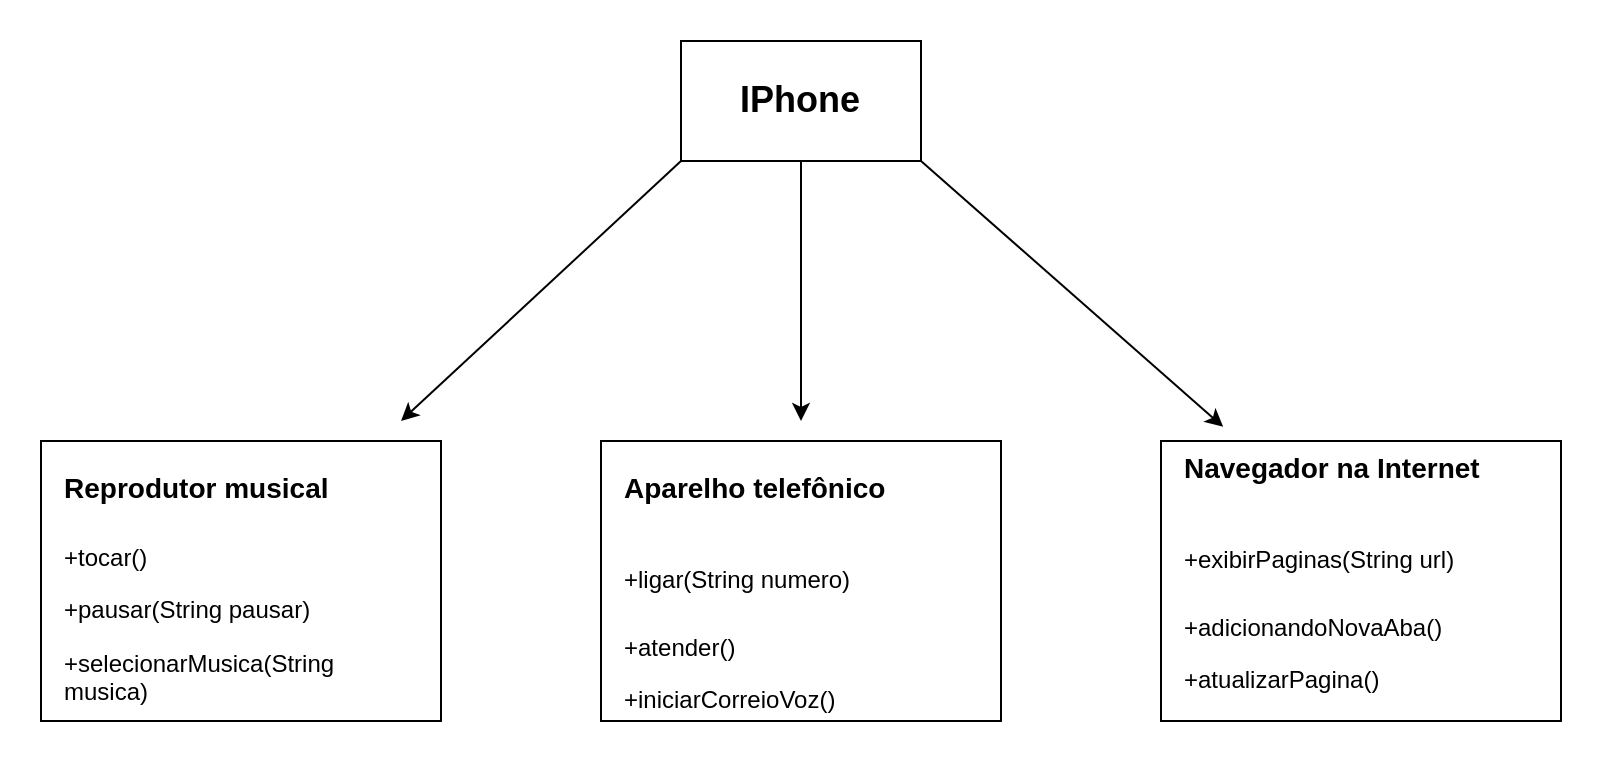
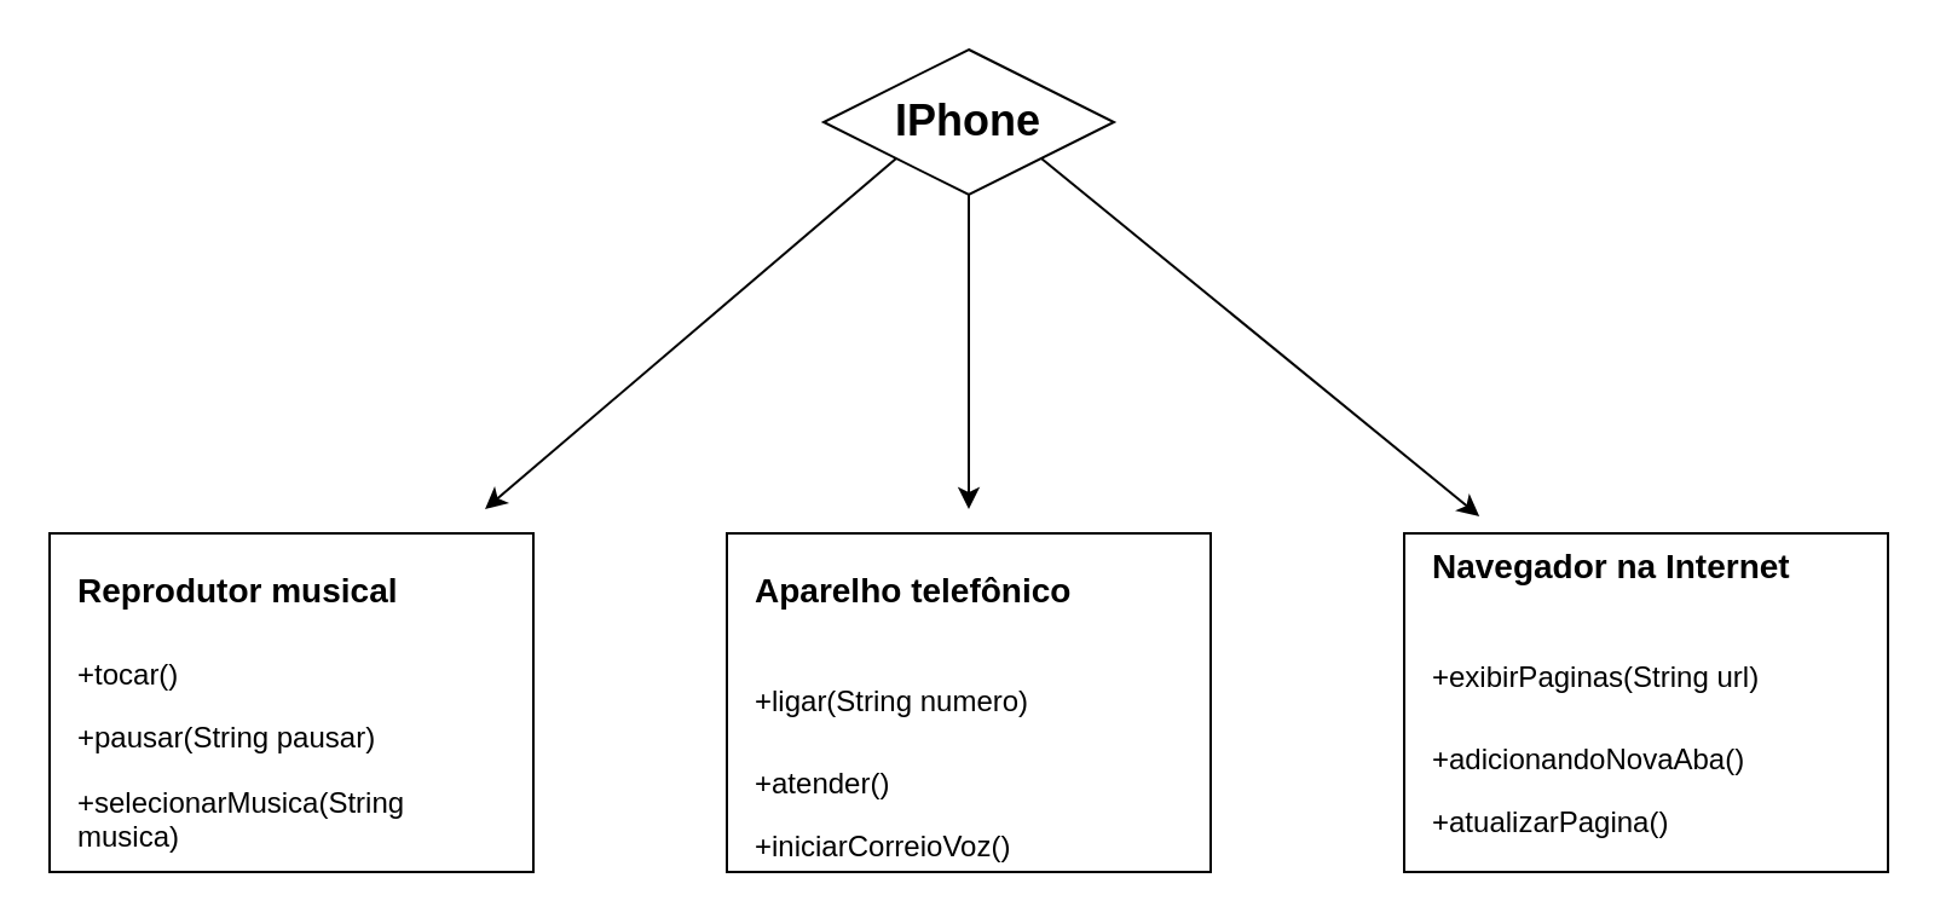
  <mxCell id="0" />
  <mxCell id="1" parent="0" />
- <mxCell id="2" value="&lt;font style=&quot;font-size: 18px;&quot;&gt;&lt;b&gt;IPhone&lt;/b&gt;&lt;/font&gt;" style="rounded=0;whiteSpace=wrap;html=1;" vertex="1" parent="1"><mxGeometry x="340" y="20" width="120" height="60" as="geometry" /></mxCell>
+ <mxCell id="2" value="&lt;font style=&quot;font-size: 18px;&quot;&gt;&lt;b&gt;IPhone&lt;/b&gt;&lt;/font&gt;" style="rhombus;whiteSpace=wrap;html=1;" vertex="1" parent="1"><mxGeometry x="340" y="20" width="120" height="60" as="geometry" /></mxCell>
  <mxCell id="3" value="" style="rounded=0;whiteSpace=wrap;html=1;" vertex="1" parent="1"><mxGeometry x="20" y="220" width="200" height="140" as="geometry" /></mxCell>
  <mxCell id="4" value="" style="rounded=0;whiteSpace=wrap;html=1;" vertex="1" parent="1"><mxGeometry x="300" y="220" width="200" height="140" as="geometry" /></mxCell>
  <mxCell id="5" value="" style="rounded=0;whiteSpace=wrap;html=1;" vertex="1" parent="1"><mxGeometry x="580" y="220" width="200" height="140" as="geometry" /></mxCell>
  <mxCell id="6" value="&lt;h1 style=&quot;margin-top: 0px;&quot;&gt;&lt;font style=&quot;font-size: 14px;&quot;&gt;Reprodutor musical&lt;/font&gt;&lt;/h1&gt;&lt;p&gt;+tocar()&lt;/p&gt;&lt;p&gt;+pausar(String pausar)&lt;/p&gt;&lt;p&gt;+selecionarMusica(String musica)&lt;/p&gt;" style="text;html=1;whiteSpace=wrap;overflow=hidden;rounded=0;" vertex="1" parent="1"><mxGeometry x="30" y="220" width="180" height="140" as="geometry" /></mxCell>
  <mxCell id="7" value="&lt;h1 style=&quot;margin-top: 0px;&quot;&gt;&lt;span style=&quot;background-color: initial; font-size: 14px;&quot;&gt;Aparelho telefônico&lt;/span&gt;&lt;/h1&gt;&lt;h1 style=&quot;margin-top: 0px;&quot;&gt;&lt;span style=&quot;background-color: initial; font-size: 12px; font-weight: normal;&quot;&gt;+ligar(String numero)&lt;/span&gt;&lt;br&gt;&lt;/h1&gt;&lt;p&gt;+atender()&lt;/p&gt;&lt;p&gt;+iniciarCorreioVoz()&lt;/p&gt;" style="text;html=1;whiteSpace=wrap;overflow=hidden;rounded=0;" vertex="1" parent="1"><mxGeometry x="310" y="220" width="190" height="140" as="geometry" /></mxCell>
  <mxCell id="8" value="&lt;h1 style=&quot;margin-top: 0px;&quot;&gt;&lt;span style=&quot;background-color: initial; font-size: 14px;&quot;&gt;Navegador na Internet&lt;/span&gt;&lt;/h1&gt;&lt;h1 style=&quot;margin-top: 0px;&quot;&gt;&lt;span style=&quot;background-color: initial; font-size: 12px; font-weight: normal;&quot;&gt;+exibirPaginas(String url)&lt;/span&gt;&lt;br&gt;&lt;/h1&gt;&lt;p&gt;+adicionandoNovaAba()&lt;/p&gt;&lt;p&gt;+atualizarPagina()&lt;/p&gt;" style="text;html=1;whiteSpace=wrap;overflow=hidden;rounded=0;" vertex="1" parent="1"><mxGeometry x="590" y="210" width="190" height="140" as="geometry" /></mxCell>
  <mxCell id="9" value="" style="endArrow=classic;html=1;rounded=0;exitX=0;exitY=1;exitDx=0;exitDy=0;" edge="1" parent="1" source="2"><mxGeometry width="50" height="50" relative="1" as="geometry"><mxPoint x="390" y="260" as="sourcePoint" /><mxPoint x="200" y="210" as="targetPoint" /><Array as="points" /></mxGeometry></mxCell>
  <mxCell id="10" value="" style="endArrow=classic;html=1;rounded=0;exitX=1;exitY=1;exitDx=0;exitDy=0;entryX=0.111;entryY=0.021;entryDx=0;entryDy=0;entryPerimeter=0;" edge="1" parent="1" source="2" target="8"><mxGeometry width="50" height="50" relative="1" as="geometry"><mxPoint x="350" y="90" as="sourcePoint" /><mxPoint x="620" y="200" as="targetPoint" /><Array as="points" /></mxGeometry></mxCell>
  <mxCell id="11" value="" style="endArrow=classic;html=1;rounded=0;exitX=0.5;exitY=1;exitDx=0;exitDy=0;" edge="1" parent="1" source="2"><mxGeometry width="50" height="50" relative="1" as="geometry"><mxPoint x="350" y="90" as="sourcePoint" /><mxPoint x="400" y="210" as="targetPoint" /><Array as="points" /></mxGeometry></mxCell>
